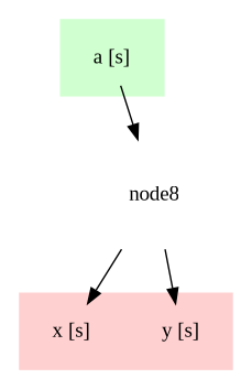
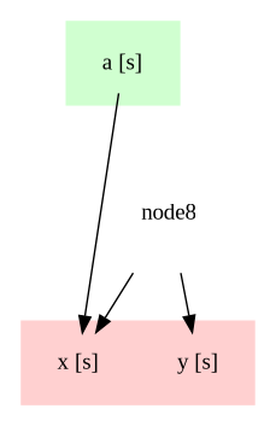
  digraph {
    fontname="Liberation Serif"
    rankdir=TB
    node [fontname="Liberation Serif" shape=none]
    edge [fontname="Liberation Serif"]
    n1 [label="a [s]"]
    n2 [label="x [s]"]
    n3 [label="y [s]"]
    n4 [fixedsize=true height=1.0 label=node8]
    subgraph cluster_1 {
      bgcolor="#d0FFd0"
      color=white
      shape=plaintext
      n1
    }
    subgraph cluster_2 {
      bgcolor="#FFd0d0"
      color=white
      shape=plaintext
      n2
      n3
    }
-   n1 -> n4
+   n1 -> n2
    n4 -> n2
    n4 -> n3
  }
